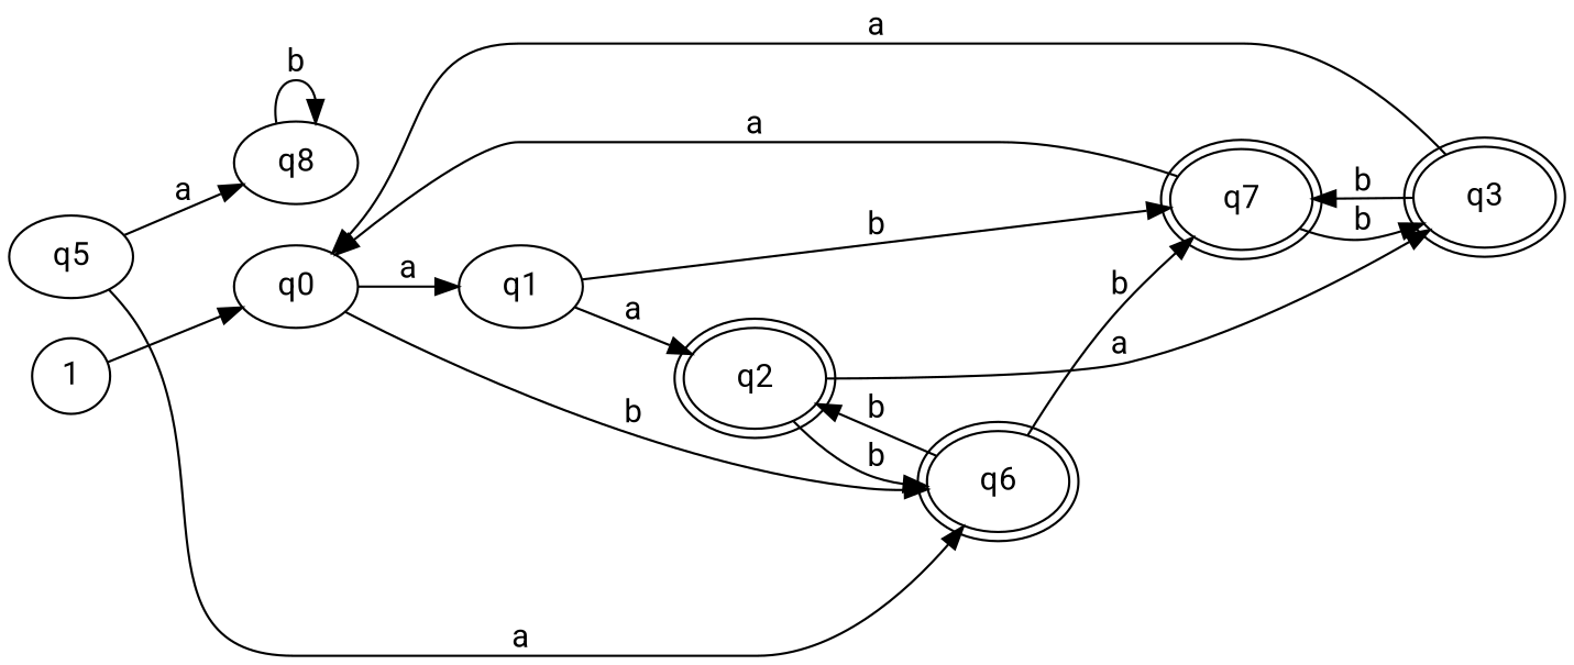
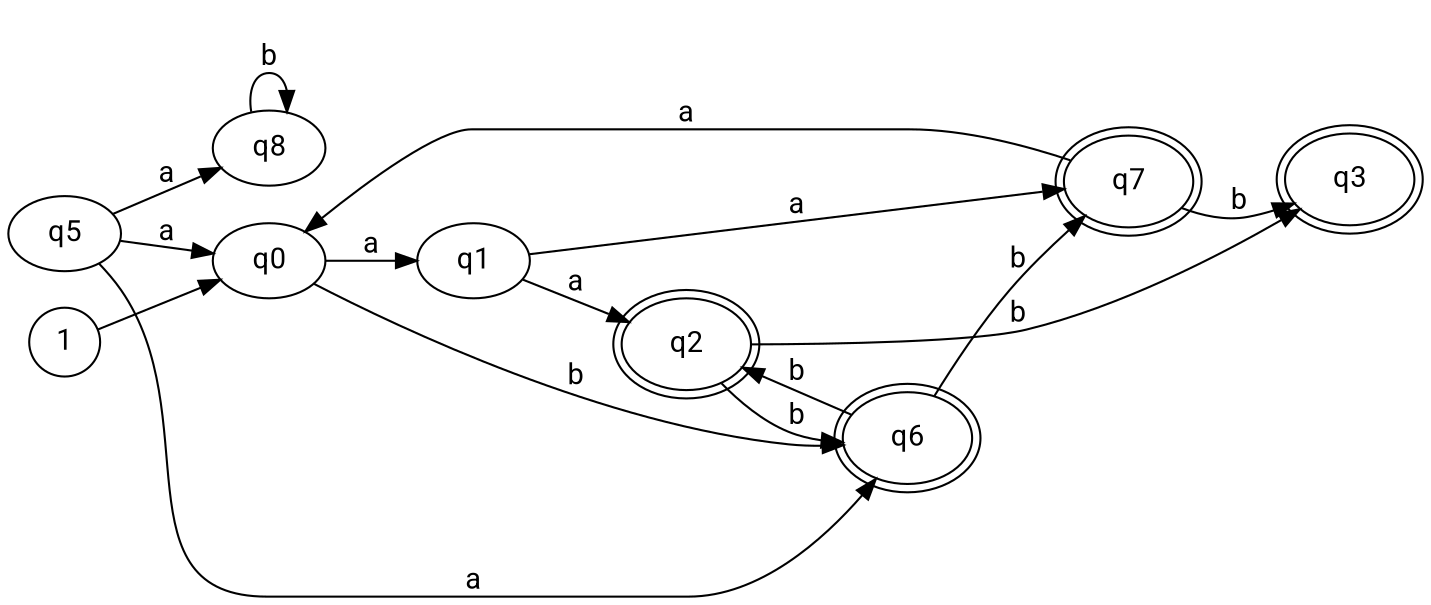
  digraph {
    fontname=Roboto
    rankdir=LR
    node [fontname=Roboto]
    edge [fontname=Roboto]
    1 [height=0.00001 width=0.00001]
    q0
    q1
    q6 [peripheries=2]
    q2 [peripheries=2]
    q7 [peripheries=2]
    q3 [peripheries=2]
    q5
    q8
    1 -> q0
    q0 -> q1 [label=a]
    q0 -> q6 [label=b]
    q1 -> q2 [label=a]
-   q1 -> q7 [label=b]
+   q1 -> q7 [label=a]
    q6 -> q2 [label=b]
    q6 -> q7 [label=b]
    q2 -> q6 [label=b]
-   q2 -> q3 [label=a]
+   q2 -> q3 [label=b]
    q7 -> q0 [label=a]
    q7 -> q3 [label=b]
-   q3 -> q0 [label=a]
-   q3 -> q7 [label=b]
+   q5 -> q0 [label=a]
    q5 -> q6 [label=a]
    q5 -> q8 [label=a]
    q8 -> q8 [label=b]
  }
